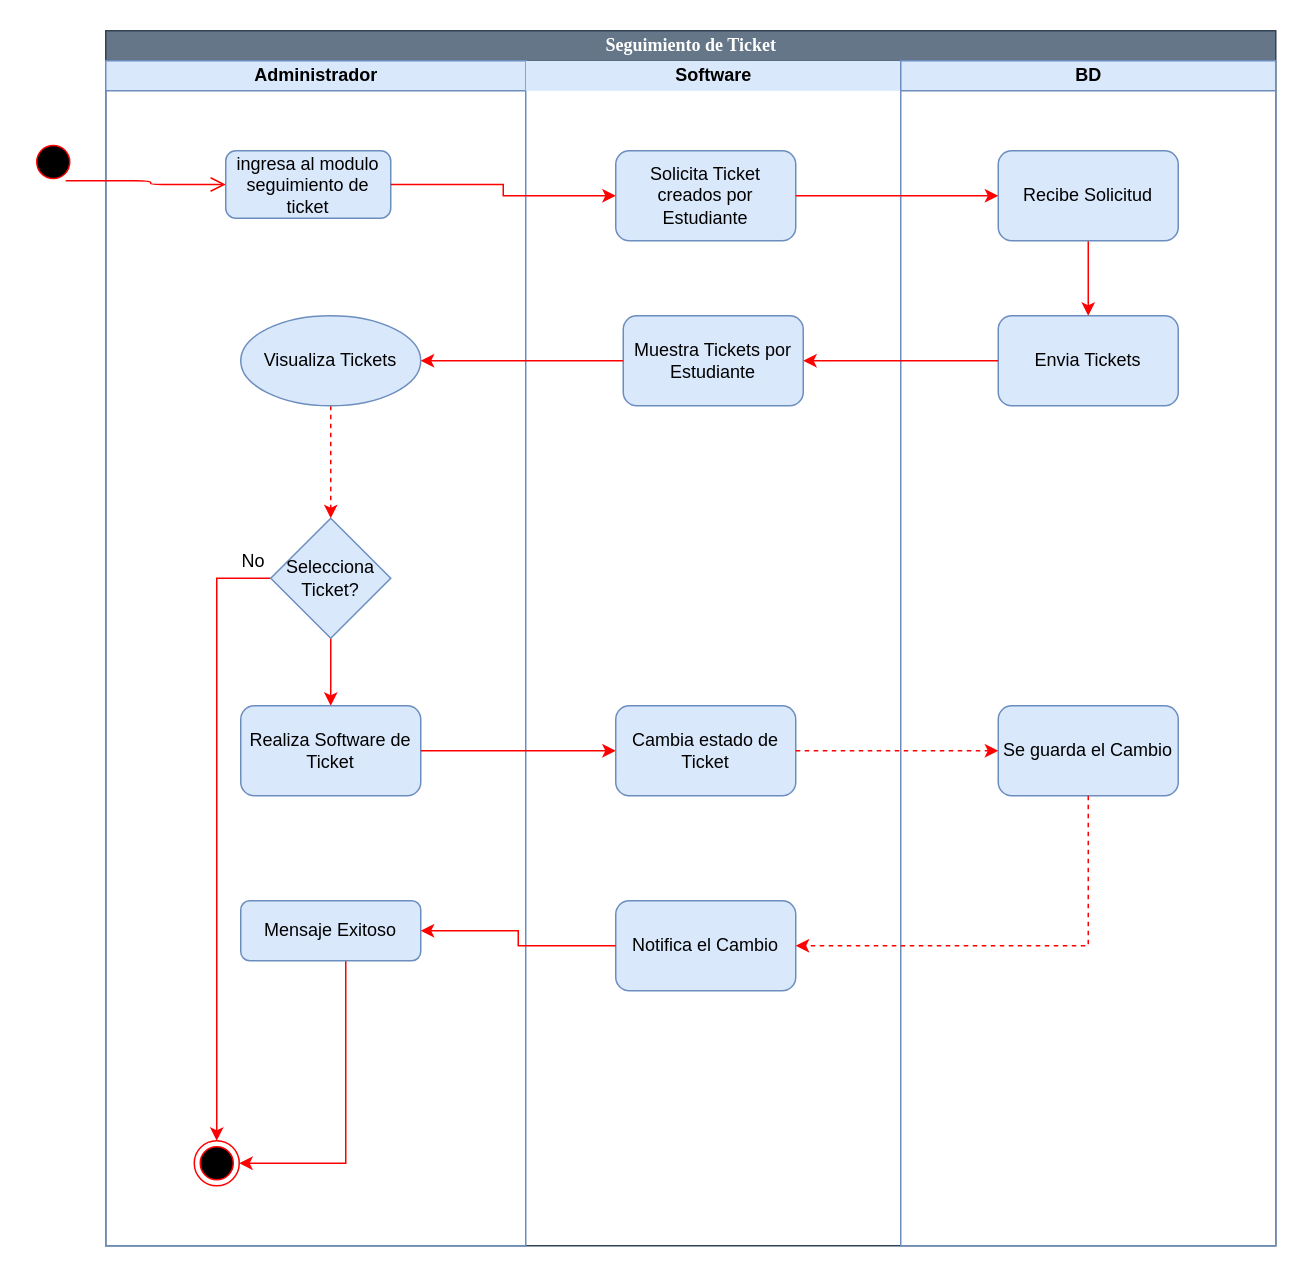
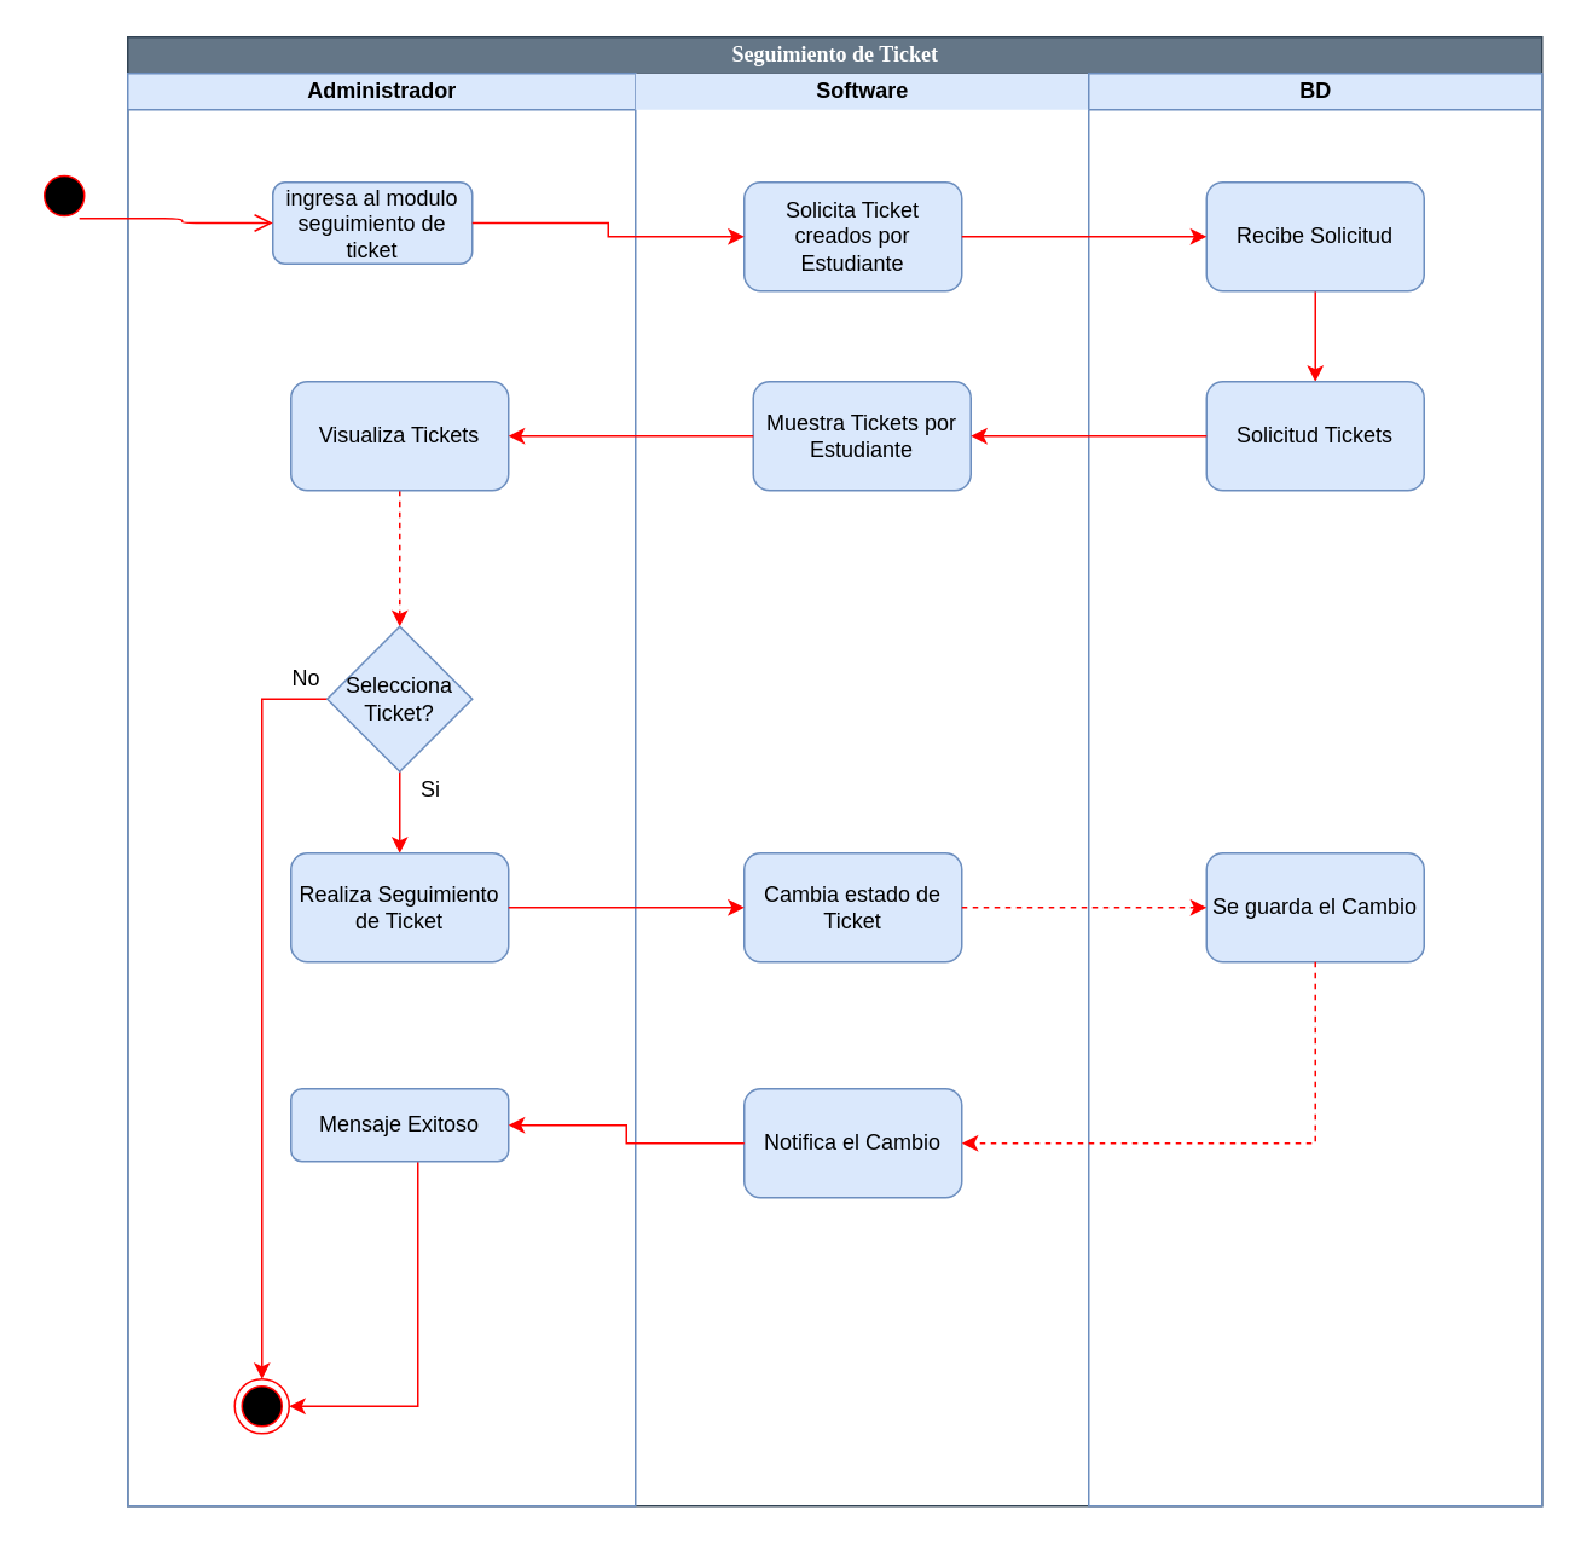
  <mxCell id="0" />
  <mxCell id="1" parent="0" />
  <mxCell id="2" value="Seguimiento de Ticket" style="swimlane;html=1;childLayout=stackLayout;startSize=20;rounded=0;shadow=0;comic=0;labelBackgroundColor=none;strokeColor=#314354;strokeWidth=1;fillColor=#647687;fontFamily=Verdana;fontSize=12;align=center;fontColor=#ffffff;" vertex="1" parent="1"><mxGeometry x="70" y="20" width="780" height="810" as="geometry" /></mxCell>
  <mxCell id="3" value="Administrador" style="swimlane;html=1;startSize=20;fillColor=#dae8fc;strokeColor=#6c8ebf;" vertex="1" parent="2"><mxGeometry y="20" width="280" height="790" as="geometry" /></mxCell>
  <mxCell id="4" value="ingresa al modulo seguimiento de ticket" style="rounded=1;whiteSpace=wrap;html=1;fillColor=#dae8fc;strokeColor=#6c8ebf;" vertex="1" parent="3"><mxGeometry x="80" y="60" width="110" height="45" as="geometry" /></mxCell>
  <mxCell id="5" style="edgeStyle=orthogonalEdgeStyle;rounded=0;orthogonalLoop=1;jettySize=auto;html=1;entryX=0.5;entryY=0;entryDx=0;entryDy=0;strokeColor=#FF0000;dashed=1;" edge="1" parent="3" source="6" target="9"><mxGeometry relative="1" as="geometry" /></mxCell>
- <mxCell id="6" value="Visualiza Tickets" style="ellipse;whiteSpace=wrap;html=1;fillColor=#dae8fc;strokeColor=#6c8ebf;" vertex="1" parent="3"><mxGeometry x="90" y="170" width="120" height="60" as="geometry" /></mxCell>
+ <mxCell id="6" value="Visualiza Tickets" style="rounded=1;whiteSpace=wrap;html=1;fillColor=#dae8fc;strokeColor=#6c8ebf;" vertex="1" parent="3"><mxGeometry x="90" y="170" width="120" height="60" as="geometry" /></mxCell>
  <mxCell id="7" style="edgeStyle=orthogonalEdgeStyle;rounded=0;orthogonalLoop=1;jettySize=auto;html=1;entryX=0.5;entryY=0;entryDx=0;entryDy=0;strokeColor=#FF0000;" edge="1" parent="3" source="9" target="10"><mxGeometry relative="1" as="geometry" /></mxCell>
  <mxCell id="8" style="edgeStyle=orthogonalEdgeStyle;rounded=0;orthogonalLoop=1;jettySize=auto;html=1;entryX=0.5;entryY=0;entryDx=0;entryDy=0;strokeColor=#FF0000;" edge="1" parent="3" source="9" target="13"><mxGeometry relative="1" as="geometry" /></mxCell>
  <mxCell id="9" value="Selecciona Ticket?" style="rhombus;whiteSpace=wrap;html=1;fillColor=#dae8fc;strokeColor=#6c8ebf;" vertex="1" parent="3"><mxGeometry x="110" y="305" width="80" height="80" as="geometry" /></mxCell>
- <mxCell id="10" value="Realiza Software de Ticket" style="rounded=1;whiteSpace=wrap;html=1;fillColor=#dae8fc;strokeColor=#6c8ebf;" vertex="1" parent="3"><mxGeometry x="90" y="430" width="120" height="60" as="geometry" /></mxCell>
+ <mxCell id="10" value="Realiza Seguimiento de Ticket" style="rounded=1;whiteSpace=wrap;html=1;fillColor=#dae8fc;strokeColor=#6c8ebf;" vertex="1" parent="3"><mxGeometry x="90" y="430" width="120" height="60" as="geometry" /></mxCell>
  <mxCell id="11" style="edgeStyle=orthogonalEdgeStyle;rounded=0;orthogonalLoop=1;jettySize=auto;html=1;entryX=1;entryY=0.5;entryDx=0;entryDy=0;strokeColor=#FF0000;" edge="1" parent="3" source="12" target="13"><mxGeometry relative="1" as="geometry"><Array as="points"><mxPoint x="160" y="735" /></Array></mxGeometry></mxCell>
  <mxCell id="12" value="Mensaje Exitoso" style="rounded=1;whiteSpace=wrap;html=1;fillColor=#dae8fc;strokeColor=#6c8ebf;" vertex="1" parent="3"><mxGeometry x="90" y="560" width="120" height="40" as="geometry" /></mxCell>
  <mxCell id="13" value="" style="ellipse;html=1;shape=endState;fillColor=#000000;strokeColor=#ff0000;" vertex="1" parent="3"><mxGeometry x="59" y="720" width="30" height="30" as="geometry" /></mxCell>
  <mxCell id="14" value="Software" style="swimlane;html=1;startSize=20;fillColor=#dae8fc;strokeColor=none;" vertex="1" parent="2"><mxGeometry x="280" y="20" width="250" height="790" as="geometry" /></mxCell>
  <mxCell id="15" style="edgeStyle=orthogonalEdgeStyle;rounded=0;orthogonalLoop=1;jettySize=auto;html=1;strokeColor=#FF0000;entryX=1;entryY=0.15;entryDx=0;entryDy=0;entryPerimeter=0;" edge="1" parent="14"><mxGeometry relative="1" as="geometry"><mxPoint x="170" y="69.571" as="targetPoint" /><Array as="points"><mxPoint x="240" y="730" /><mxPoint x="240" y="69" /></Array></mxGeometry></mxCell>
  <mxCell id="16" value="Solicita Ticket creados por Estudiante" style="rounded=1;whiteSpace=wrap;html=1;fillColor=#dae8fc;strokeColor=#6c8ebf;" vertex="1" parent="14"><mxGeometry x="60" y="60" width="120" height="60" as="geometry" /></mxCell>
  <mxCell id="17" value="Muestra Tickets por Estudiante" style="rounded=1;whiteSpace=wrap;html=1;fillColor=#dae8fc;strokeColor=#6c8ebf;" vertex="1" parent="14"><mxGeometry x="65" y="170" width="120" height="60" as="geometry" /></mxCell>
  <mxCell id="18" value="Cambia estado de Ticket" style="rounded=1;whiteSpace=wrap;html=1;fillColor=#dae8fc;strokeColor=#6c8ebf;" vertex="1" parent="14"><mxGeometry x="60" y="430" width="120" height="60" as="geometry" /></mxCell>
  <mxCell id="19" value="Notifica el Cambio" style="rounded=1;whiteSpace=wrap;html=1;fillColor=#dae8fc;strokeColor=#6c8ebf;" vertex="1" parent="14"><mxGeometry x="60" y="560" width="120" height="60" as="geometry" /></mxCell>
  <mxCell id="20" value="BD" style="swimlane;html=1;startSize=20;fillColor=#dae8fc;strokeColor=#6c8ebf;" vertex="1" parent="2"><mxGeometry x="530" y="20" width="250" height="790" as="geometry" /></mxCell>
  <mxCell id="21" style="edgeStyle=orthogonalEdgeStyle;rounded=0;orthogonalLoop=1;jettySize=auto;html=1;entryX=0.5;entryY=0;entryDx=0;entryDy=0;strokeColor=#FF0000;" edge="1" parent="20" source="22" target="23"><mxGeometry relative="1" as="geometry" /></mxCell>
  <mxCell id="22" value="Recibe Solicitud" style="rounded=1;whiteSpace=wrap;html=1;fillColor=#dae8fc;strokeColor=#6c8ebf;" vertex="1" parent="20"><mxGeometry x="65" y="60" width="120" height="60" as="geometry" /></mxCell>
- <mxCell id="23" value="Envia Tickets" style="rounded=1;whiteSpace=wrap;html=1;fillColor=#dae8fc;strokeColor=#6c8ebf;" vertex="1" parent="20"><mxGeometry x="65" y="170" width="120" height="60" as="geometry" /></mxCell>
+ <mxCell id="23" value="Solicitud Tickets" style="rounded=1;whiteSpace=wrap;html=1;fillColor=#dae8fc;strokeColor=#6c8ebf;" vertex="1" parent="20"><mxGeometry x="65" y="170" width="120" height="60" as="geometry" /></mxCell>
  <mxCell id="24" value="Se guarda el Cambio" style="rounded=1;whiteSpace=wrap;html=1;fillColor=#dae8fc;strokeColor=#6c8ebf;" vertex="1" parent="20"><mxGeometry x="65" y="430" width="120" height="60" as="geometry" /></mxCell>
  <mxCell id="25" style="edgeStyle=orthogonalEdgeStyle;rounded=0;orthogonalLoop=1;jettySize=auto;html=1;strokeColor=#FF0000;" edge="1" parent="2" source="4" target="16"><mxGeometry relative="1" as="geometry" /></mxCell>
  <mxCell id="26" style="edgeStyle=orthogonalEdgeStyle;rounded=0;orthogonalLoop=1;jettySize=auto;html=1;strokeColor=#FF0000;" edge="1" parent="2" source="16" target="22"><mxGeometry relative="1" as="geometry" /></mxCell>
  <mxCell id="27" style="edgeStyle=orthogonalEdgeStyle;rounded=0;orthogonalLoop=1;jettySize=auto;html=1;entryX=1;entryY=0.5;entryDx=0;entryDy=0;strokeColor=#FF0000;" edge="1" parent="2" source="23" target="17"><mxGeometry relative="1" as="geometry" /></mxCell>
  <mxCell id="28" style="edgeStyle=orthogonalEdgeStyle;rounded=0;orthogonalLoop=1;jettySize=auto;html=1;entryX=1;entryY=0.5;entryDx=0;entryDy=0;strokeColor=#FF0000;" edge="1" parent="2" source="17" target="6"><mxGeometry relative="1" as="geometry" /></mxCell>
  <mxCell id="29" style="edgeStyle=orthogonalEdgeStyle;rounded=0;orthogonalLoop=1;jettySize=auto;html=1;strokeColor=#FF0000;" edge="1" parent="2" source="10" target="18"><mxGeometry relative="1" as="geometry" /></mxCell>
  <mxCell id="30" style="edgeStyle=orthogonalEdgeStyle;rounded=0;orthogonalLoop=1;jettySize=auto;html=1;entryX=0;entryY=0.5;entryDx=0;entryDy=0;strokeColor=#FF0000;dashed=1;" edge="1" parent="2" source="18" target="24"><mxGeometry relative="1" as="geometry" /></mxCell>
  <mxCell id="31" style="edgeStyle=orthogonalEdgeStyle;rounded=0;orthogonalLoop=1;jettySize=auto;html=1;entryX=1;entryY=0.5;entryDx=0;entryDy=0;strokeColor=#FF0000;dashed=1;" edge="1" parent="2" source="24" target="19"><mxGeometry relative="1" as="geometry"><Array as="points"><mxPoint x="655" y="610" /></Array></mxGeometry></mxCell>
  <mxCell id="32" style="edgeStyle=orthogonalEdgeStyle;rounded=0;orthogonalLoop=1;jettySize=auto;html=1;entryX=1;entryY=0.5;entryDx=0;entryDy=0;strokeColor=#FF0000;" edge="1" parent="2" source="19" target="12"><mxGeometry relative="1" as="geometry" /></mxCell>
  <mxCell id="33" value="" style="ellipse;html=1;shape=startState;fillColor=#000000;strokeColor=#ff0000;" vertex="1" parent="1"><mxGeometry y="92.5" width="30" height="30" as="geometry" x="20" /></mxCell>
  <mxCell id="34" value="" style="edgeStyle=orthogonalEdgeStyle;html=1;verticalAlign=bottom;endArrow=open;endSize=8;strokeColor=#ff0000;entryX=0;entryY=0.5;entryDx=0;entryDy=0;" edge="1" parent="1" source="33" target="4"><mxGeometry relative="1" as="geometry"><mxPoint x="55" y="160" as="targetPoint" /><Array as="points"><mxPoint x="55" y="120" /><mxPoint x="100" y="120" /><mxPoint x="100" y="123" /></Array></mxGeometry></mxCell>
+ <mxCell id="35" value="Si" style="text;html=1;resizable=0;points=[];autosize=1;align=left;verticalAlign=top;spacingTop=-4;" vertex="1" parent="1"><mxGeometry x="230" y="425" width="30" height="20" as="geometry" /></mxCell>
  <mxCell id="36" value="No" style="text;html=1;resizable=0;points=[];autosize=1;align=left;verticalAlign=top;spacingTop=-4;" vertex="1" parent="1"><mxGeometry x="159" y="364" width="30" height="20" as="geometry" /></mxCell>
